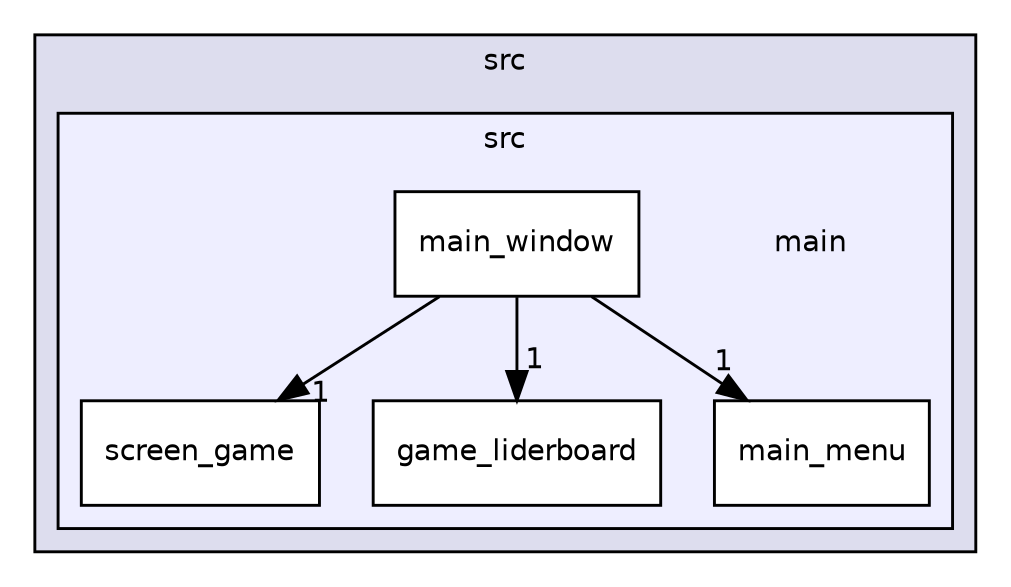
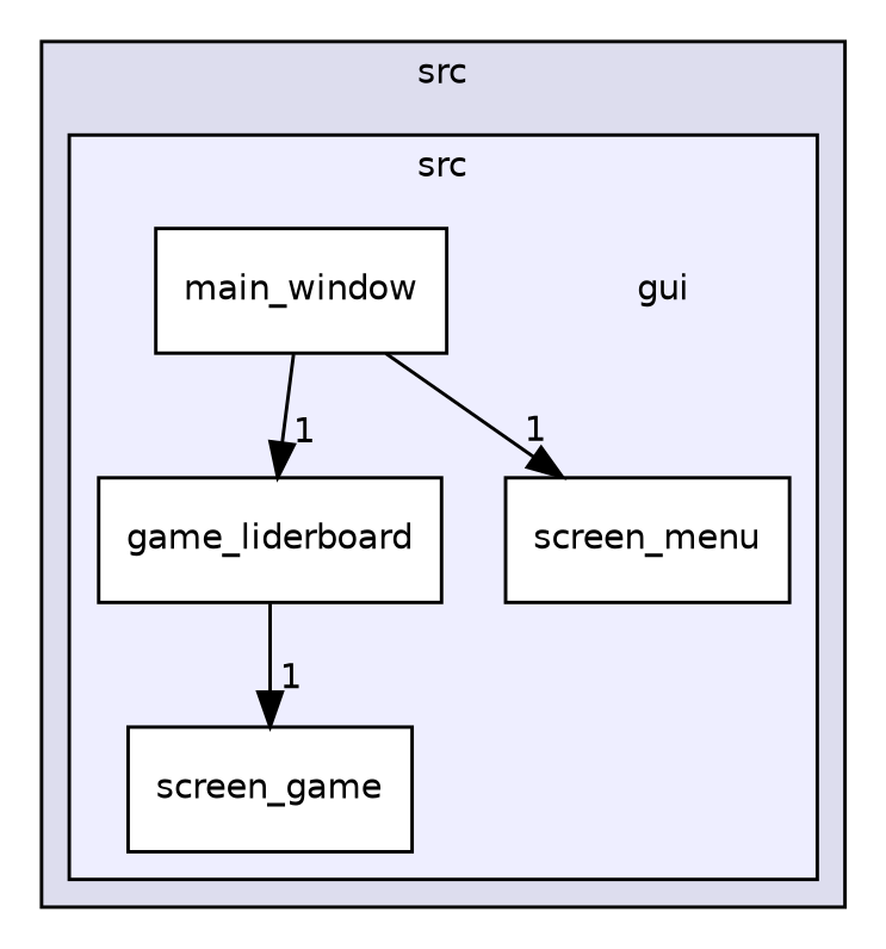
  digraph {
    compound=true
    node [fontname=Helvetica fontsize=10 shape=box fillcolor=white style=filled]
    edge [headlabel=1 labeldistance=1.5 labelfontname=Helvetica labelfontsize=10]
-   n1 [label=main shape=plaintext fillcolor="" style=""]
+   n1 [label=gui shape=plaintext fillcolor="" style=""]
    n2 [label=main_window]
    n3 [label=screen_game]
    n4 [label=game_liderboard]
-   n5 [label=main_menu]
+   n5 [label=screen_menu]
    subgraph cluster_1 {
      bgcolor="#ddddee"
      fontname=Helvetica
      fontsize=10
      label=src
      pencolor=black
      subgraph cluster_2 {
        bgcolor="#eeeeff"
        fontname=Helvetica
        fontsize=10
        label=src
        pencolor=black
        n1
        n2
        n3
        n4
        n5
      }
    }
-   n2 -> n3
+   n4 -> n3
    n2 -> n4
    n2 -> n5
  }
